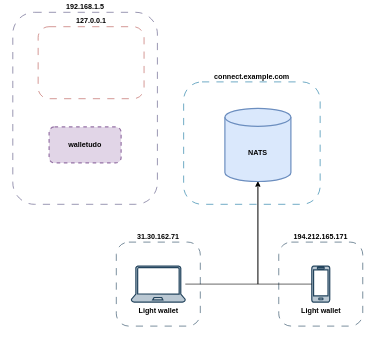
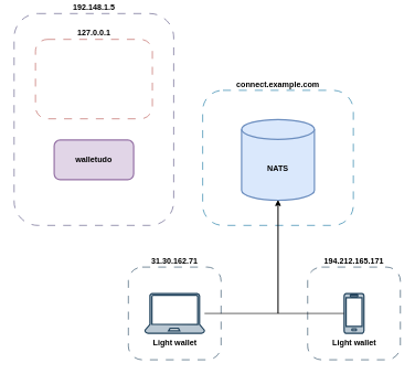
  <mxCell id="0" />
  <mxCell id="1" parent="0" />
- <mxCell id="2" value="&lt;b&gt;192.168.1.5&lt;/b&gt;" style="rounded=1;whiteSpace=wrap;html=1;fillColor=none;strokeColor=#56517e;glass=0;labelPosition=center;verticalLabelPosition=top;align=center;verticalAlign=bottom;dashed=1;dashPattern=12 12;" vertex="1" parent="1"><mxGeometry x="20.5" y="20" width="241" height="320" as="geometry" /></mxCell>
- <mxCell id="3" value="&lt;b&gt;127.0.0.1&lt;/b&gt;" style="rounded=1;whiteSpace=wrap;html=1;fillColor=none;strokeColor=#b85450;glass=0;labelPosition=center;verticalLabelPosition=top;align=center;verticalAlign=bottom;dashed=1;dashPattern=12 12;" vertex="1" parent="1"><mxGeometry x="62.75" y="44" width="176.5" height="120" as="geometry" /></mxCell>
+ <mxCell id="2" value="&lt;b&gt;192.148.1.5&lt;/b&gt;" style="rounded=1;whiteSpace=wrap;html=1;fillColor=none;strokeColor=#56517e;glass=0;labelPosition=center;verticalLabelPosition=top;align=center;verticalAlign=bottom;dashed=1;dashPattern=12 12;" vertex="1" parent="1"><mxGeometry x="20.5" y="20" width="241" height="320" as="geometry" /></mxCell>
+ <mxCell id="3" value="&lt;b&gt;127.0.0.1&lt;/b&gt;" style="rounded=1;whiteSpace=wrap;html=1;fillColor=none;strokeColor=#b85450;glass=0;labelPosition=center;verticalLabelPosition=top;align=center;verticalAlign=bottom;dashed=1;dashPattern=12 12;" vertex="1" parent="1"><mxGeometry x="52.75" y="59" width="176.5" height="120" as="geometry" /></mxCell>
  <mxCell id="4" value="194.212.165.171" style="whiteSpace=wrap;html=1;aspect=fixed;fillColor=none;strokeColor=#23445d;rounded=1;shadow=0;fontStyle=1;labelPosition=center;verticalLabelPosition=top;align=center;verticalAlign=bottom;dashed=1;dashPattern=12 12;" vertex="1" parent="1"><mxGeometry x="463.75" y="403" width="140" height="140" as="geometry" /></mxCell>
  <mxCell id="5" value="31.30.162.71" style="whiteSpace=wrap;html=1;aspect=fixed;fillColor=none;strokeColor=#23445d;rounded=1;shadow=0;labelPosition=center;verticalLabelPosition=top;align=center;verticalAlign=bottom;fontStyle=1;dashed=1;dashPattern=12 12;" vertex="1" parent="1"><mxGeometry x="193" y="403" width="140" height="140" as="geometry" /></mxCell>
  <mxCell id="6" value="&lt;b&gt;connect.example.com&lt;/b&gt;" style="rounded=1;whiteSpace=wrap;html=1;fillColor=none;strokeColor=#10739e;glass=0;labelPosition=center;verticalLabelPosition=top;align=center;verticalAlign=bottom;textDirection=ltr;spacingLeft=0;dashed=1;dashPattern=12 12;" vertex="1" parent="1"><mxGeometry x="305.25" y="136" width="227.5" height="204" as="geometry" /></mxCell>
- <mxCell id="7" value="walletudo" style="rounded=1;whiteSpace=wrap;html=1;fontStyle=1;fillColor=#e1d5e7;strokeColor=#9673a6;glass=0;shadow=0;strokeWidth=2;dashed=1;" vertex="1" parent="1"><mxGeometry x="81" y="211" width="120" height="60" as="geometry" /></mxCell>
- <mxCell id="8" value="NATS" style="shape=cylinder3;whiteSpace=wrap;html=1;boundedLbl=1;backgroundOutline=1;size=15;fontStyle=1;fillColor=#dae8fc;strokeColor=#6c8ebf;strokeWidth=2;" vertex="1" parent="1"><mxGeometry x="374" y="180" width="110" height="122" as="geometry" /></mxCell>
+ <mxCell id="7" value="walletudo" style="rounded=1;whiteSpace=wrap;html=1;fontStyle=1;fillColor=#e1d5e7;strokeColor=#9673a6;glass=0;shadow=0;strokeWidth=2;" vertex="1" parent="1"><mxGeometry x="81" y="211" width="120" height="60" as="geometry" /></mxCell>
+ <mxCell id="8" value="NATS" style="shape=cylinder3;whiteSpace=wrap;html=1;boundedLbl=1;backgroundOutline=1;size=15;fontStyle=1;fillColor=#dae8fc;strokeColor=#6c8ebf;strokeWidth=2;" vertex="1" parent="1"><mxGeometry x="364" y="180" width="110" height="122" as="geometry" /></mxCell>
  <mxCell id="9" value="&lt;b&gt;Light wallet&lt;br&gt;&lt;/b&gt;" style="verticalLabelPosition=bottom;html=1;verticalAlign=top;align=center;strokeColor=#23445d;fillColor=#bac8d3;shape=mxgraph.azure.laptop;pointerEvents=1;strokeWidth=2;" vertex="1" parent="1"><mxGeometry x="218" y="443" width="90" height="60" as="geometry" /></mxCell>
  <mxCell id="10" style="edgeStyle=orthogonalEdgeStyle;rounded=0;orthogonalLoop=1;jettySize=auto;html=1;entryX=0.5;entryY=1;entryDx=0;entryDy=0;entryPerimeter=0;" edge="1" parent="1" source="9" target="8"><mxGeometry relative="1" as="geometry" /></mxCell>
  <mxCell id="11" value="&lt;b&gt;Light wallet&lt;br&gt;&lt;/b&gt;" style="verticalLabelPosition=bottom;html=1;verticalAlign=top;align=center;strokeColor=#23445d;fillColor=#bac8d3;shape=mxgraph.azure.mobile;pointerEvents=1;strokeWidth=2;" vertex="1" parent="1"><mxGeometry x="518.75" y="443" width="30" height="60" as="geometry" /></mxCell>
  <mxCell id="12" style="edgeStyle=orthogonalEdgeStyle;rounded=0;orthogonalLoop=1;jettySize=auto;html=1;entryX=0.5;entryY=1;entryDx=0;entryDy=0;entryPerimeter=0;exitX=0;exitY=0.5;exitDx=0;exitDy=0;exitPerimeter=0;" edge="1" parent="1" source="11" target="8"><mxGeometry relative="1" as="geometry" /></mxCell>
